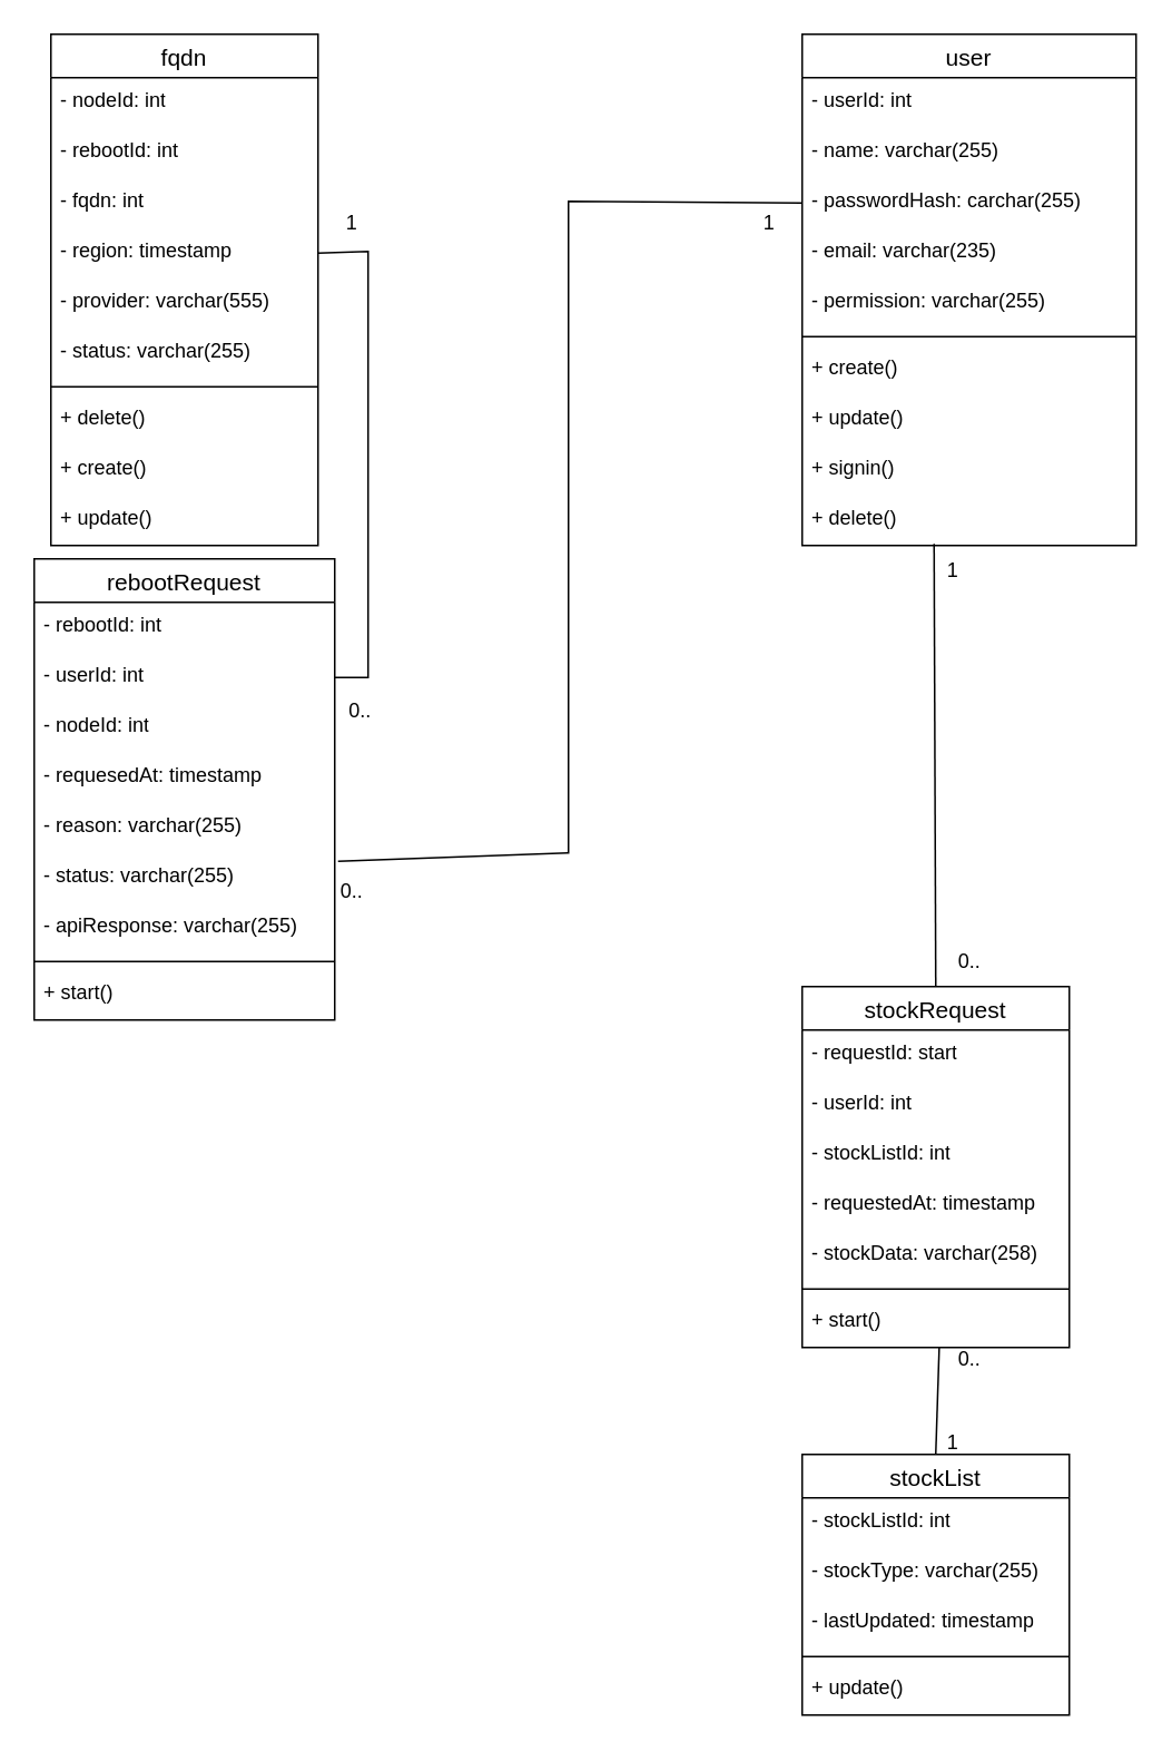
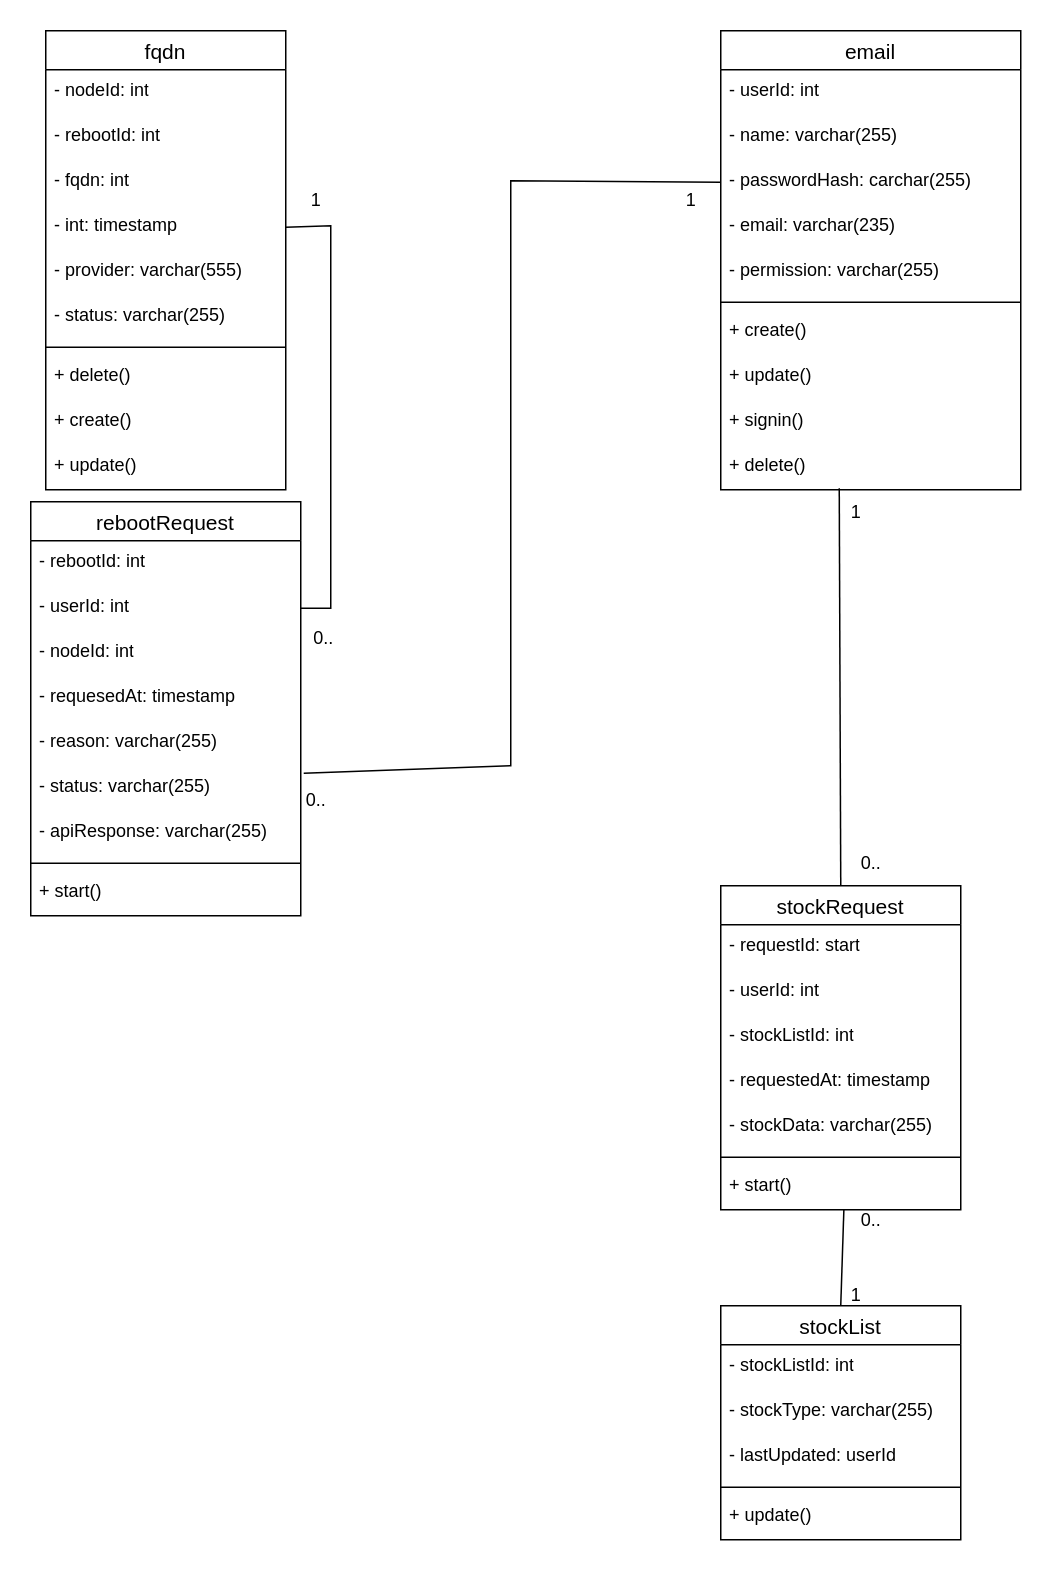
  <mxCell id="0" />
  <mxCell id="1" parent="0" />
  <mxCell id="2" value="fqdn" style="swimlane;fontStyle=0;childLayout=stackLayout;horizontal=1;startSize=26;horizontalStack=0;resizeParent=1;resizeParentMax=0;resizeLast=0;collapsible=1;marginBottom=0;align=center;fontSize=14;" vertex="1" parent="1"><mxGeometry x="30" y="20" width="160" height="306" as="geometry" /></mxCell>
  <mxCell id="3" value="- nodeId: int" style="text;strokeColor=none;fillColor=none;spacingLeft=4;spacingRight=4;overflow=hidden;rotatable=0;points=[[0,0.5],[1,0.5]];portConstraint=eastwest;fontSize=12;whiteSpace=wrap;html=1;" vertex="1" parent="2"><mxGeometry y="26" width="160" height="30" as="geometry" /></mxCell>
  <mxCell id="4" value="- rebootId: int" style="text;strokeColor=none;fillColor=none;spacingLeft=4;spacingRight=4;overflow=hidden;rotatable=0;points=[[0,0.5],[1,0.5]];portConstraint=eastwest;fontSize=12;whiteSpace=wrap;html=1;" vertex="1" parent="2"><mxGeometry y="56" width="160" height="30" as="geometry" /></mxCell>
  <mxCell id="5" value="- fqdn: int" style="text;strokeColor=none;fillColor=none;spacingLeft=4;spacingRight=4;overflow=hidden;rotatable=0;points=[[0,0.5],[1,0.5]];portConstraint=eastwest;fontSize=12;whiteSpace=wrap;html=1;" vertex="1" parent="2"><mxGeometry y="86" width="160" height="30" as="geometry" /></mxCell>
- <mxCell id="6" value="- region: timestamp" style="text;strokeColor=none;fillColor=none;spacingLeft=4;spacingRight=4;overflow=hidden;rotatable=0;points=[[0,0.5],[1,0.5]];portConstraint=eastwest;fontSize=12;whiteSpace=wrap;html=1;" vertex="1" parent="2"><mxGeometry y="116" width="160" height="30" as="geometry" /></mxCell>
+ <mxCell id="6" value="- int: timestamp" style="text;strokeColor=none;fillColor=none;spacingLeft=4;spacingRight=4;overflow=hidden;rotatable=0;points=[[0,0.5],[1,0.5]];portConstraint=eastwest;fontSize=12;whiteSpace=wrap;html=1;" vertex="1" parent="2"><mxGeometry y="116" width="160" height="30" as="geometry" /></mxCell>
  <mxCell id="7" value="- provider: varchar(555)" style="text;strokeColor=none;fillColor=none;spacingLeft=4;spacingRight=4;overflow=hidden;rotatable=0;points=[[0,0.5],[1,0.5]];portConstraint=eastwest;fontSize=12;whiteSpace=wrap;html=1;" vertex="1" parent="2"><mxGeometry y="146" width="160" height="30" as="geometry" /></mxCell>
  <mxCell id="8" value="- status: varchar(255)" style="text;strokeColor=none;fillColor=none;spacingLeft=4;spacingRight=4;overflow=hidden;rotatable=0;points=[[0,0.5],[1,0.5]];portConstraint=eastwest;fontSize=12;whiteSpace=wrap;html=1;" vertex="1" parent="2"><mxGeometry y="176" width="160" height="30" as="geometry" /></mxCell>
  <mxCell id="9" value="" style="line;strokeWidth=1;rotatable=0;dashed=0;labelPosition=right;align=left;verticalAlign=middle;spacingTop=0;spacingLeft=6;points=[];portConstraint=eastwest;" vertex="1" parent="2"><mxGeometry y="206" width="160" height="10" as="geometry" /></mxCell>
  <mxCell id="10" value="+ delete()" style="text;strokeColor=none;fillColor=none;spacingLeft=4;spacingRight=4;overflow=hidden;rotatable=0;points=[[0,0.5],[1,0.5]];portConstraint=eastwest;fontSize=12;whiteSpace=wrap;html=1;" vertex="1" parent="2"><mxGeometry y="216" width="160" height="30" as="geometry" /></mxCell>
  <mxCell id="11" value="+ create()" style="text;strokeColor=none;fillColor=none;spacingLeft=4;spacingRight=4;overflow=hidden;rotatable=0;points=[[0,0.5],[1,0.5]];portConstraint=eastwest;fontSize=12;whiteSpace=wrap;html=1;" vertex="1" parent="2"><mxGeometry y="246" width="160" height="30" as="geometry" /></mxCell>
  <mxCell id="12" value="+ update()&lt;div&gt;&lt;br&gt;&lt;/div&gt;" style="text;strokeColor=none;fillColor=none;spacingLeft=4;spacingRight=4;overflow=hidden;rotatable=0;points=[[0,0.5],[1,0.5]];portConstraint=eastwest;fontSize=12;whiteSpace=wrap;html=1;" vertex="1" parent="2"><mxGeometry y="276" width="160" height="30" as="geometry" /></mxCell>
  <mxCell id="13" value="rebootRequest" style="swimlane;fontStyle=0;childLayout=stackLayout;horizontal=1;startSize=26;horizontalStack=0;resizeParent=1;resizeParentMax=0;resizeLast=0;collapsible=1;marginBottom=0;align=center;fontSize=14;" vertex="1" parent="1"><mxGeometry x="20" y="334" width="180" height="276" as="geometry" /></mxCell>
  <mxCell id="14" value="- rebootId: int" style="text;strokeColor=none;fillColor=none;spacingLeft=4;spacingRight=4;overflow=hidden;rotatable=0;points=[[0,0.5],[1,0.5]];portConstraint=eastwest;fontSize=12;whiteSpace=wrap;html=1;" vertex="1" parent="13"><mxGeometry y="26" width="180" height="30" as="geometry" /></mxCell>
  <mxCell id="15" value="- userId: int" style="text;strokeColor=none;fillColor=none;spacingLeft=4;spacingRight=4;overflow=hidden;rotatable=0;points=[[0,0.5],[1,0.5]];portConstraint=eastwest;fontSize=12;whiteSpace=wrap;html=1;" vertex="1" parent="13"><mxGeometry y="56" width="180" height="30" as="geometry" /></mxCell>
  <mxCell id="16" value="- nodeId: int" style="text;strokeColor=none;fillColor=none;spacingLeft=4;spacingRight=4;overflow=hidden;rotatable=0;points=[[0,0.5],[1,0.5]];portConstraint=eastwest;fontSize=12;whiteSpace=wrap;html=1;" vertex="1" parent="13"><mxGeometry y="86" width="180" height="30" as="geometry" /></mxCell>
  <mxCell id="17" value="- requesedAt: timestamp" style="text;strokeColor=none;fillColor=none;spacingLeft=4;spacingRight=4;overflow=hidden;rotatable=0;points=[[0,0.5],[1,0.5]];portConstraint=eastwest;fontSize=12;whiteSpace=wrap;html=1;" vertex="1" parent="13"><mxGeometry y="116" width="180" height="30" as="geometry" /></mxCell>
  <mxCell id="18" value="- reason: varchar(255)" style="text;strokeColor=none;fillColor=none;spacingLeft=4;spacingRight=4;overflow=hidden;rotatable=0;points=[[0,0.5],[1,0.5]];portConstraint=eastwest;fontSize=12;whiteSpace=wrap;html=1;" vertex="1" parent="13"><mxGeometry y="146" width="180" height="30" as="geometry" /></mxCell>
  <mxCell id="19" value="- status: varchar(255)" style="text;strokeColor=none;fillColor=none;spacingLeft=4;spacingRight=4;overflow=hidden;rotatable=0;points=[[0,0.5],[1,0.5]];portConstraint=eastwest;fontSize=12;whiteSpace=wrap;html=1;" vertex="1" parent="13"><mxGeometry y="176" width="180" height="30" as="geometry" /></mxCell>
  <mxCell id="20" value="- apiResponse: varchar(255)" style="text;strokeColor=none;fillColor=none;spacingLeft=4;spacingRight=4;overflow=hidden;rotatable=0;points=[[0,0.5],[1,0.5]];portConstraint=eastwest;fontSize=12;whiteSpace=wrap;html=1;" vertex="1" parent="13"><mxGeometry y="206" width="180" height="30" as="geometry" /></mxCell>
  <mxCell id="21" value="" style="line;strokeWidth=1;rotatable=0;dashed=0;labelPosition=right;align=left;verticalAlign=middle;spacingTop=0;spacingLeft=6;points=[];portConstraint=eastwest;" vertex="1" parent="13"><mxGeometry y="236" width="180" height="10" as="geometry" /></mxCell>
  <mxCell id="22" value="+ start()" style="text;strokeColor=none;fillColor=none;spacingLeft=4;spacingRight=4;overflow=hidden;rotatable=0;points=[[0,0.5],[1,0.5]];portConstraint=eastwest;fontSize=12;whiteSpace=wrap;html=1;" vertex="1" parent="13"><mxGeometry y="246" width="180" height="30" as="geometry" /></mxCell>
- <mxCell id="23" value="user" style="swimlane;fontStyle=0;childLayout=stackLayout;horizontal=1;startSize=26;horizontalStack=0;resizeParent=1;resizeParentMax=0;resizeLast=0;collapsible=1;marginBottom=0;align=center;fontSize=14;" vertex="1" parent="1"><mxGeometry x="480" y="20" width="200" height="306" as="geometry" /></mxCell>
+ <mxCell id="23" value="email" style="swimlane;fontStyle=0;childLayout=stackLayout;horizontal=1;startSize=26;horizontalStack=0;resizeParent=1;resizeParentMax=0;resizeLast=0;collapsible=1;marginBottom=0;align=center;fontSize=14;" vertex="1" parent="1"><mxGeometry x="480" y="20" width="200" height="306" as="geometry" /></mxCell>
  <mxCell id="24" value="- userId: int" style="text;strokeColor=none;fillColor=none;spacingLeft=4;spacingRight=4;overflow=hidden;rotatable=0;points=[[0,0.5],[1,0.5]];portConstraint=eastwest;fontSize=12;whiteSpace=wrap;html=1;" vertex="1" parent="23"><mxGeometry y="26" width="200" height="30" as="geometry" /></mxCell>
  <mxCell id="25" value="- name: varchar(255)" style="text;strokeColor=none;fillColor=none;spacingLeft=4;spacingRight=4;overflow=hidden;rotatable=0;points=[[0,0.5],[1,0.5]];portConstraint=eastwest;fontSize=12;whiteSpace=wrap;html=1;" vertex="1" parent="23"><mxGeometry y="56" width="200" height="30" as="geometry" /></mxCell>
  <mxCell id="26" value="- passwordHash: carchar(255)" style="text;strokeColor=none;fillColor=none;spacingLeft=4;spacingRight=4;overflow=hidden;rotatable=0;points=[[0,0.5],[1,0.5]];portConstraint=eastwest;fontSize=12;whiteSpace=wrap;html=1;" vertex="1" parent="23"><mxGeometry y="86" width="200" height="30" as="geometry" /></mxCell>
  <mxCell id="27" value="- email: varchar(235)" style="text;strokeColor=none;fillColor=none;spacingLeft=4;spacingRight=4;overflow=hidden;rotatable=0;points=[[0,0.5],[1,0.5]];portConstraint=eastwest;fontSize=12;whiteSpace=wrap;html=1;" vertex="1" parent="23"><mxGeometry y="116" width="200" height="30" as="geometry" /></mxCell>
  <mxCell id="28" value="- permission: varchar(255)" style="text;strokeColor=none;fillColor=none;spacingLeft=4;spacingRight=4;overflow=hidden;rotatable=0;points=[[0,0.5],[1,0.5]];portConstraint=eastwest;fontSize=12;whiteSpace=wrap;html=1;" vertex="1" parent="23"><mxGeometry y="146" width="200" height="30" as="geometry" /></mxCell>
  <mxCell id="29" value="" style="line;strokeWidth=1;rotatable=0;dashed=0;labelPosition=right;align=left;verticalAlign=middle;spacingTop=0;spacingLeft=6;points=[];portConstraint=eastwest;" vertex="1" parent="23"><mxGeometry y="176" width="200" height="10" as="geometry" /></mxCell>
  <mxCell id="30" value="+ create()" style="text;strokeColor=none;fillColor=none;spacingLeft=4;spacingRight=4;overflow=hidden;rotatable=0;points=[[0,0.5],[1,0.5]];portConstraint=eastwest;fontSize=12;whiteSpace=wrap;html=1;" vertex="1" parent="23"><mxGeometry y="186" width="200" height="30" as="geometry" /></mxCell>
  <mxCell id="31" value="+ update()" style="text;strokeColor=none;fillColor=none;spacingLeft=4;spacingRight=4;overflow=hidden;rotatable=0;points=[[0,0.5],[1,0.5]];portConstraint=eastwest;fontSize=12;whiteSpace=wrap;html=1;" vertex="1" parent="23"><mxGeometry y="216" width="200" height="30" as="geometry" /></mxCell>
  <mxCell id="32" value="+ signin()" style="text;strokeColor=none;fillColor=none;spacingLeft=4;spacingRight=4;overflow=hidden;rotatable=0;points=[[0,0.5],[1,0.5]];portConstraint=eastwest;fontSize=12;whiteSpace=wrap;html=1;" vertex="1" parent="23"><mxGeometry y="246" width="200" height="30" as="geometry" /></mxCell>
  <mxCell id="33" value="+ delete()" style="text;strokeColor=none;fillColor=none;spacingLeft=4;spacingRight=4;overflow=hidden;rotatable=0;points=[[0,0.5],[1,0.5]];portConstraint=eastwest;fontSize=12;whiteSpace=wrap;html=1;" vertex="1" parent="23"><mxGeometry y="276" width="200" height="30" as="geometry" /></mxCell>
  <mxCell id="34" value="stockRequest" style="swimlane;fontStyle=0;childLayout=stackLayout;horizontal=1;startSize=26;horizontalStack=0;resizeParent=1;resizeParentMax=0;resizeLast=0;collapsible=1;marginBottom=0;align=center;fontSize=14;" vertex="1" parent="1"><mxGeometry x="480" y="590" width="160" height="216" as="geometry" /></mxCell>
  <mxCell id="35" value="- requestId: start" style="text;strokeColor=none;fillColor=none;spacingLeft=4;spacingRight=4;overflow=hidden;rotatable=0;points=[[0,0.5],[1,0.5]];portConstraint=eastwest;fontSize=12;whiteSpace=wrap;html=1;" vertex="1" parent="34"><mxGeometry y="26" width="160" height="30" as="geometry" /></mxCell>
  <mxCell id="36" value="- userId: int" style="text;strokeColor=none;fillColor=none;spacingLeft=4;spacingRight=4;overflow=hidden;rotatable=0;points=[[0,0.5],[1,0.5]];portConstraint=eastwest;fontSize=12;whiteSpace=wrap;html=1;" vertex="1" parent="34"><mxGeometry y="56" width="160" height="30" as="geometry" /></mxCell>
  <mxCell id="37" value="- stockListId: int" style="text;strokeColor=none;fillColor=none;spacingLeft=4;spacingRight=4;overflow=hidden;rotatable=0;points=[[0,0.5],[1,0.5]];portConstraint=eastwest;fontSize=12;whiteSpace=wrap;html=1;" vertex="1" parent="34"><mxGeometry y="86" width="160" height="30" as="geometry" /></mxCell>
  <mxCell id="38" value="- requestedAt: timestamp" style="text;strokeColor=none;fillColor=none;spacingLeft=4;spacingRight=4;overflow=hidden;rotatable=0;points=[[0,0.5],[1,0.5]];portConstraint=eastwest;fontSize=12;whiteSpace=wrap;html=1;" vertex="1" parent="34"><mxGeometry y="116" width="160" height="30" as="geometry" /></mxCell>
- <mxCell id="39" value="- stockData: varchar(258)" style="text;strokeColor=none;fillColor=none;spacingLeft=4;spacingRight=4;overflow=hidden;rotatable=0;points=[[0,0.5],[1,0.5]];portConstraint=eastwest;fontSize=12;whiteSpace=wrap;html=1;" vertex="1" parent="34"><mxGeometry y="146" width="160" height="30" as="geometry" /></mxCell>
+ <mxCell id="39" value="- stockData: varchar(255)" style="text;strokeColor=none;fillColor=none;spacingLeft=4;spacingRight=4;overflow=hidden;rotatable=0;points=[[0,0.5],[1,0.5]];portConstraint=eastwest;fontSize=12;whiteSpace=wrap;html=1;" vertex="1" parent="34"><mxGeometry y="146" width="160" height="30" as="geometry" /></mxCell>
  <mxCell id="40" value="" style="line;strokeWidth=1;rotatable=0;dashed=0;labelPosition=right;align=left;verticalAlign=middle;spacingTop=0;spacingLeft=6;points=[];portConstraint=eastwest;" vertex="1" parent="34"><mxGeometry y="176" width="160" height="10" as="geometry" /></mxCell>
  <mxCell id="41" value="+ start()" style="text;strokeColor=none;fillColor=none;spacingLeft=4;spacingRight=4;overflow=hidden;rotatable=0;points=[[0,0.5],[1,0.5]];portConstraint=eastwest;fontSize=12;whiteSpace=wrap;html=1;" vertex="1" parent="34"><mxGeometry y="186" width="160" height="30" as="geometry" /></mxCell>
  <mxCell id="42" value="stockList" style="swimlane;fontStyle=0;childLayout=stackLayout;horizontal=1;startSize=26;horizontalStack=0;resizeParent=1;resizeParentMax=0;resizeLast=0;collapsible=1;marginBottom=0;align=center;fontSize=14;" vertex="1" parent="1"><mxGeometry x="480" y="870" width="160" height="156" as="geometry" /></mxCell>
  <mxCell id="43" value="- stockListId: int" style="text;strokeColor=none;fillColor=none;spacingLeft=4;spacingRight=4;overflow=hidden;rotatable=0;points=[[0,0.5],[1,0.5]];portConstraint=eastwest;fontSize=12;whiteSpace=wrap;html=1;" vertex="1" parent="42"><mxGeometry y="26" width="160" height="30" as="geometry" /></mxCell>
  <mxCell id="44" value="- stockType: varchar(255)" style="text;strokeColor=none;fillColor=none;spacingLeft=4;spacingRight=4;overflow=hidden;rotatable=0;points=[[0,0.5],[1,0.5]];portConstraint=eastwest;fontSize=12;whiteSpace=wrap;html=1;" vertex="1" parent="42"><mxGeometry y="56" width="160" height="30" as="geometry" /></mxCell>
- <mxCell id="45" value="- lastUpdated: timestamp" style="text;strokeColor=none;fillColor=none;spacingLeft=4;spacingRight=4;overflow=hidden;rotatable=0;points=[[0,0.5],[1,0.5]];portConstraint=eastwest;fontSize=12;whiteSpace=wrap;html=1;" vertex="1" parent="42"><mxGeometry y="86" width="160" height="30" as="geometry" /></mxCell>
+ <mxCell id="45" value="- lastUpdated: userId" style="text;strokeColor=none;fillColor=none;spacingLeft=4;spacingRight=4;overflow=hidden;rotatable=0;points=[[0,0.5],[1,0.5]];portConstraint=eastwest;fontSize=12;whiteSpace=wrap;html=1;" vertex="1" parent="42"><mxGeometry y="86" width="160" height="30" as="geometry" /></mxCell>
  <mxCell id="46" value="" style="line;strokeWidth=1;rotatable=0;dashed=0;labelPosition=right;align=left;verticalAlign=middle;spacingTop=0;spacingLeft=6;points=[];portConstraint=eastwest;" vertex="1" parent="42"><mxGeometry y="116" width="160" height="10" as="geometry" /></mxCell>
  <mxCell id="47" value="+ update()" style="text;strokeColor=none;fillColor=none;spacingLeft=4;spacingRight=4;overflow=hidden;rotatable=0;points=[[0,0.5],[1,0.5]];portConstraint=eastwest;fontSize=12;whiteSpace=wrap;html=1;" vertex="1" parent="42"><mxGeometry y="126" width="160" height="30" as="geometry" /></mxCell>
  <mxCell id="48" value="" style="endArrow=none;html=1;rounded=0;exitX=1;exitY=0.5;exitDx=0;exitDy=0;entryX=1;entryY=0.5;entryDx=0;entryDy=0;" edge="1" parent="1" source="6" target="15"><mxGeometry width="50" height="50" relative="1" as="geometry"><mxPoint x="300" y="150" as="sourcePoint" /><mxPoint x="250" y="360" as="targetPoint" /><Array as="points"><mxPoint x="220" y="150" /><mxPoint x="220" y="405" /></Array></mxGeometry></mxCell>
  <mxCell id="49" value="1" style="text;html=1;align=center;verticalAlign=middle;resizable=0;points=[];autosize=1;strokeColor=none;fillColor=none;" vertex="1" parent="1"><mxGeometry x="195" y="118" width="30" height="30" as="geometry" /></mxCell>
  <mxCell id="50" value="" style="endArrow=none;html=1;rounded=0;entryX=0.513;entryY=1;entryDx=0;entryDy=0;entryPerimeter=0;exitX=0.5;exitY=0;exitDx=0;exitDy=0;" edge="1" parent="1" source="42" target="41"><mxGeometry width="50" height="50" relative="1" as="geometry"><mxPoint x="380" y="840" as="sourcePoint" /><mxPoint x="430" y="790" as="targetPoint" /></mxGeometry></mxCell>
  <mxCell id="51" value="1" style="text;html=1;align=center;verticalAlign=middle;resizable=0;points=[];autosize=1;strokeColor=none;fillColor=none;" vertex="1" parent="1"><mxGeometry x="555" y="848" width="30" height="30" as="geometry" /></mxCell>
  <mxCell id="52" value="0.." style="text;html=1;align=center;verticalAlign=middle;resizable=0;points=[];autosize=1;strokeColor=none;fillColor=none;" vertex="1" parent="1"><mxGeometry x="560" y="798" width="40" height="30" as="geometry" /></mxCell>
  <mxCell id="53" value="0.." style="text;html=1;align=center;verticalAlign=middle;resizable=0;points=[];autosize=1;strokeColor=none;fillColor=none;" vertex="1" parent="1"><mxGeometry x="195" y="410" width="40" height="30" as="geometry" /></mxCell>
  <mxCell id="54" value="" style="endArrow=none;html=1;rounded=0;entryX=0.5;entryY=0;entryDx=0;entryDy=0;exitX=0.395;exitY=0.967;exitDx=0;exitDy=0;exitPerimeter=0;" edge="1" parent="1" source="33" target="34"><mxGeometry width="50" height="50" relative="1" as="geometry"><mxPoint x="330" y="290" as="sourcePoint" /><mxPoint x="380" y="240" as="targetPoint" /></mxGeometry></mxCell>
  <mxCell id="55" value="" style="endArrow=none;html=1;rounded=0;entryX=0;entryY=0.5;entryDx=0;entryDy=0;exitX=1.011;exitY=0.167;exitDx=0;exitDy=0;exitPerimeter=0;" edge="1" parent="1" source="19" target="26"><mxGeometry width="50" height="50" relative="1" as="geometry"><mxPoint x="350" y="220" as="sourcePoint" /><mxPoint x="400" y="170" as="targetPoint" /><Array as="points"><mxPoint x="340" y="510" /><mxPoint x="340" y="120" /></Array></mxGeometry></mxCell>
  <mxCell id="56" value="0.." style="text;html=1;align=center;verticalAlign=middle;resizable=0;points=[];autosize=1;strokeColor=none;fillColor=none;" vertex="1" parent="1"><mxGeometry x="190" y="518" width="40" height="30" as="geometry" /></mxCell>
  <mxCell id="57" value="1" style="text;html=1;align=center;verticalAlign=middle;resizable=0;points=[];autosize=1;strokeColor=none;fillColor=none;" vertex="1" parent="1"><mxGeometry x="445" y="118" width="30" height="30" as="geometry" /></mxCell>
  <mxCell id="58" value="0.." style="text;html=1;align=center;verticalAlign=middle;resizable=0;points=[];autosize=1;strokeColor=none;fillColor=none;" vertex="1" parent="1"><mxGeometry x="560" y="560" width="40" height="30" as="geometry" /></mxCell>
  <mxCell id="59" value="1" style="text;html=1;align=center;verticalAlign=middle;resizable=0;points=[];autosize=1;strokeColor=none;fillColor=none;" vertex="1" parent="1"><mxGeometry x="555" y="326" width="30" height="30" as="geometry" /></mxCell>
